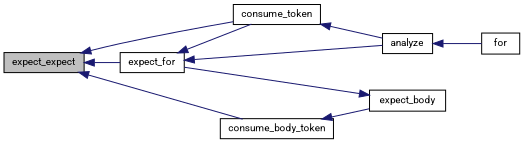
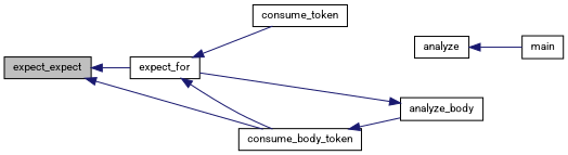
  digraph {
    fontname=Roboto
    rankdir=LR
    node [color=black fillcolor=white fontname=Roboto fontsize=10 shape=record style=filled]
    edge [color=midnightblue dir=back fontname=Roboto fontsize=10 labelfontname=Helvetica labelfontsize=10 style=solid]
    n1 [fillcolor=grey75 fontcolor=black height=0.2 label=expect_expect width=0.4]
    n2 [height=0.2 label=consume_token width=0.4]
    n3 [height=0.2 label=expect_for width=0.4]
    n4 [height=0.2 label=consume_body_token width=0.4]
    n5 [height=0.2 label=analyze width=0.4]
-   n6 [height=0.2 label=expect_body width=0.4]
-   n7 [height=0.2 label=for width=0.4]
-   n1 -> n2
+   n6 [height=0.2 label=analyze_body width=0.4]
+   n7 [height=0.2 label=main width=0.4]
    n1 -> n3
    n1 -> n4
-   n2 -> n5
    n3 -> n2
-   n3 -> n5
+   n3 -> n4
    n4 -> n6
    n5 -> n7
    n6 -> n3
  }
